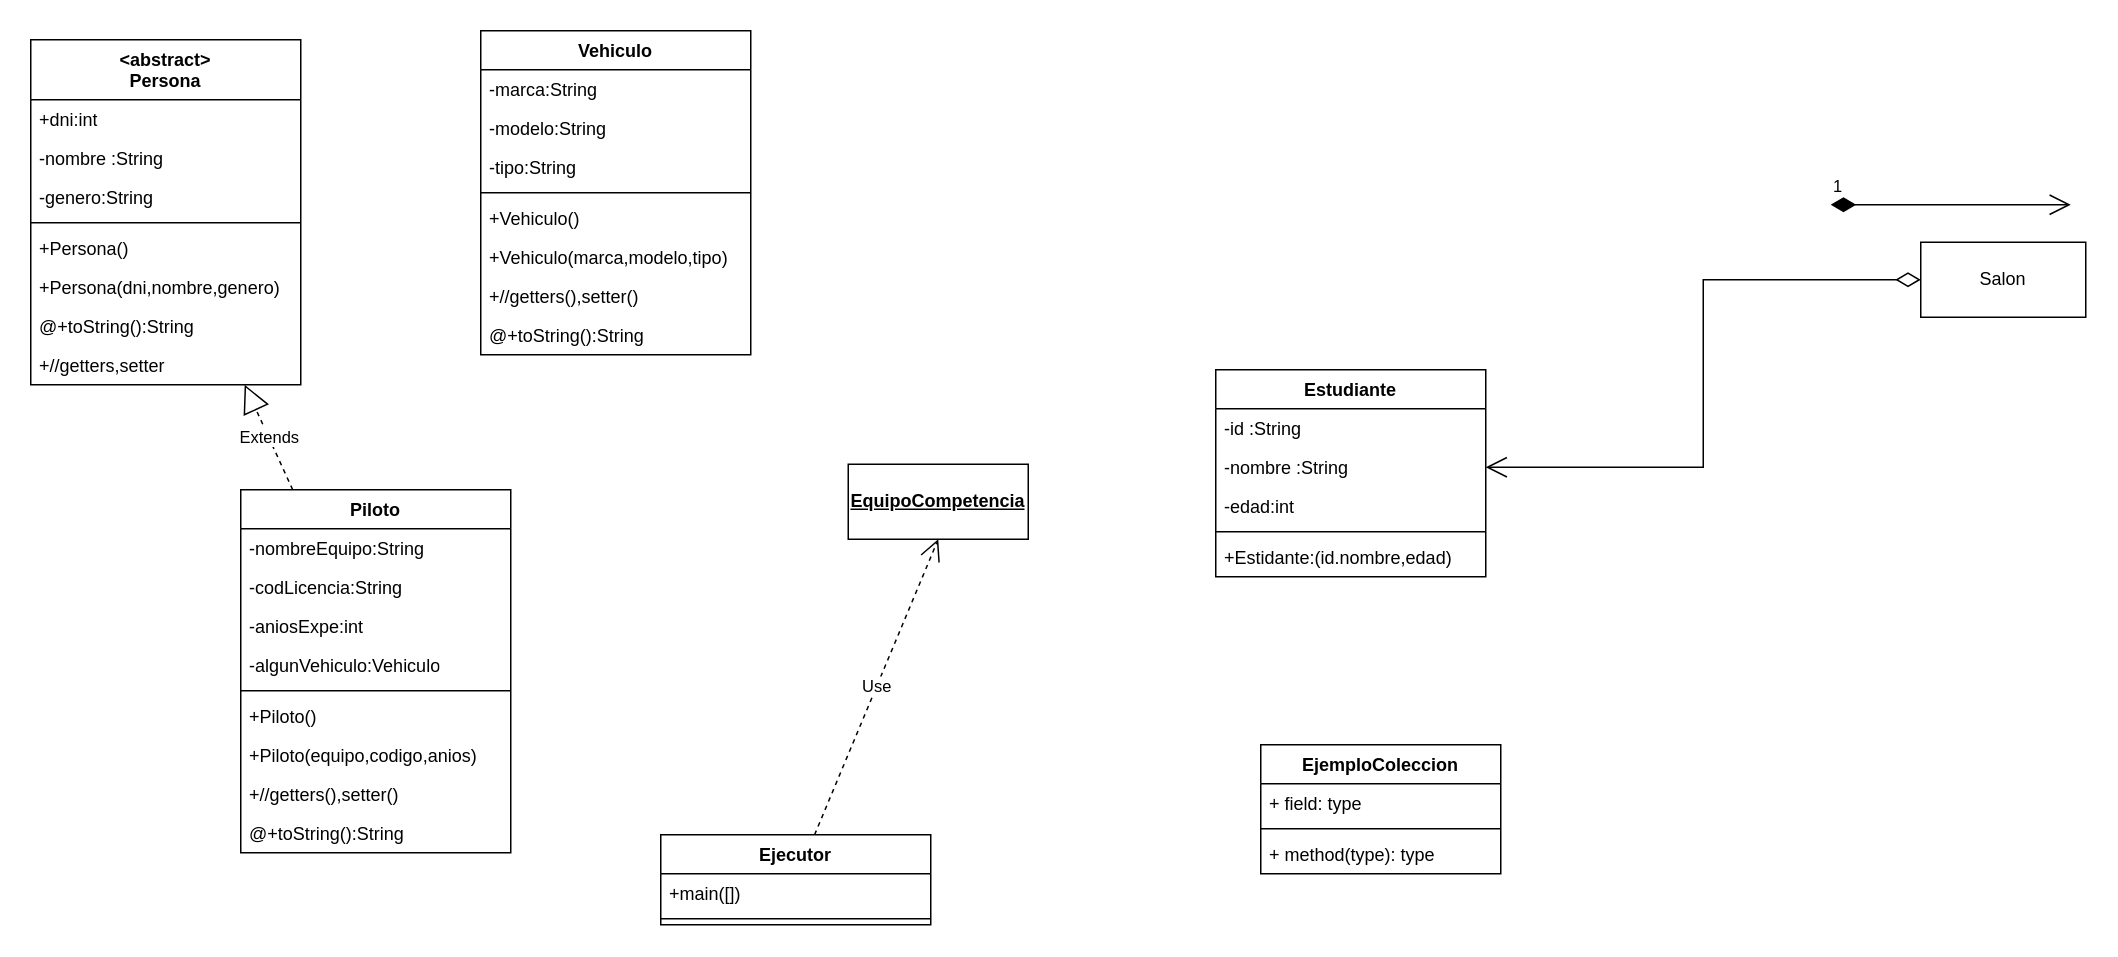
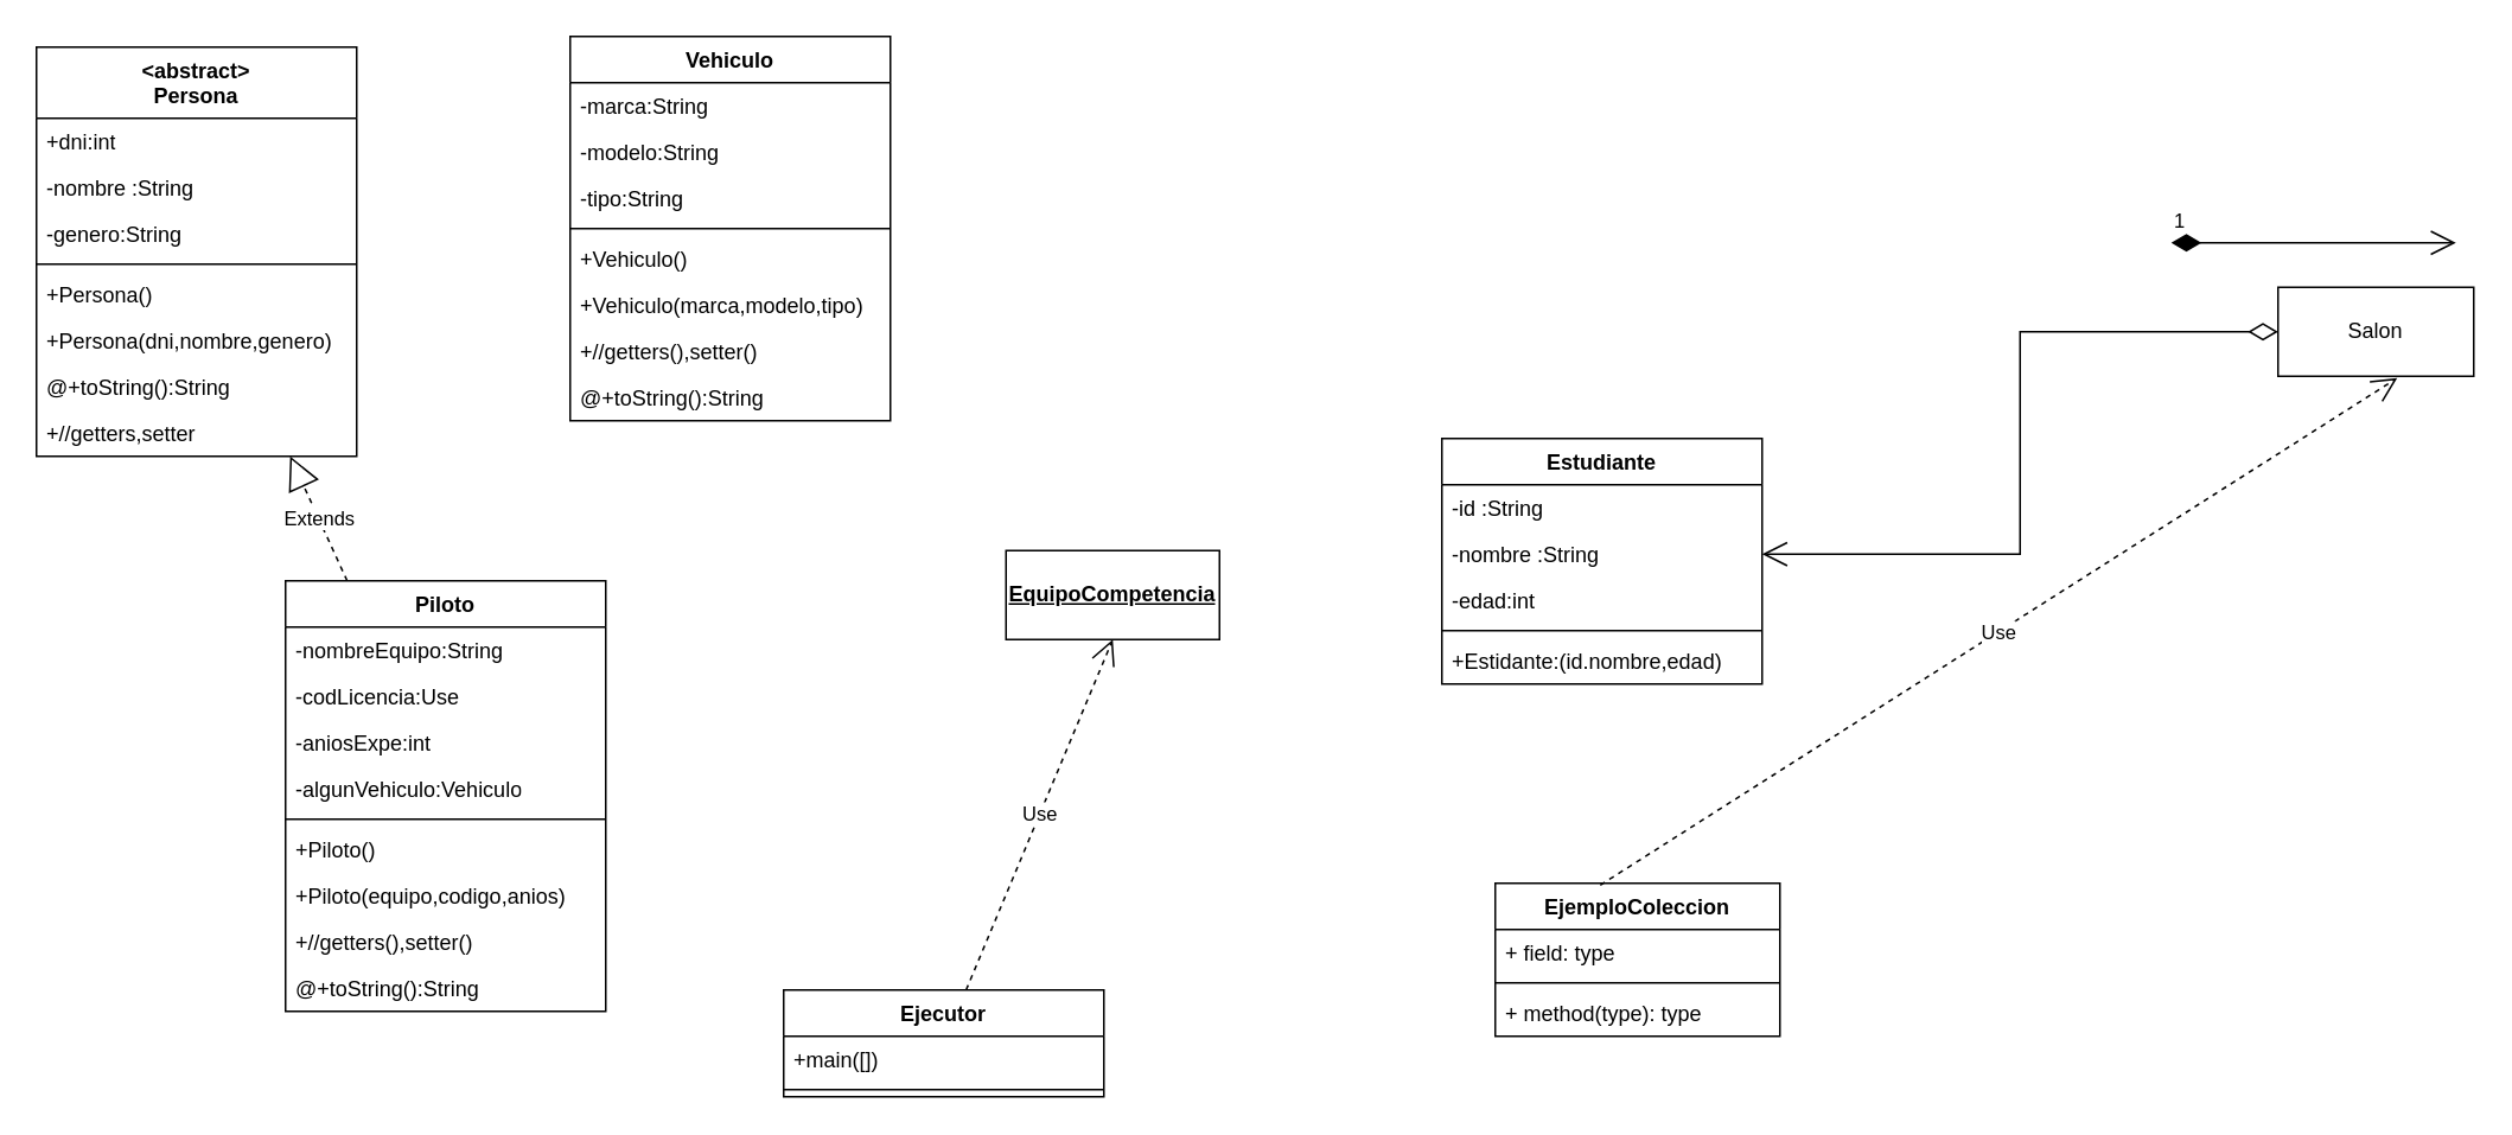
  <mxCell id="0" />
  <mxCell id="1" parent="0" />
  <mxCell id="2" value="1" style="endArrow=open;html=1;endSize=12;startArrow=diamondThin;startSize=14;startFill=0;edgeStyle=orthogonalEdgeStyle;align=left;verticalAlign=bottom;rounded=0;exitX=0;exitY=0.5;exitDx=0;exitDy=0;entryX=1;entryY=0.5;entryDx=0;entryDy=0;" edge="1" parent="1" source="10" target="6"><mxGeometry x="-1" y="3" relative="1" as="geometry"><mxPoint x="980" y="176" as="sourcePoint" /><mxPoint x="1140" y="176" as="targetPoint" /></mxGeometry></mxCell>
  <mxCell id="3" value="1" style="endArrow=open;html=1;endSize=12;startArrow=diamondThin;startSize=14;startFill=1;edgeStyle=orthogonalEdgeStyle;align=left;verticalAlign=bottom;rounded=0;" edge="1" parent="1"><mxGeometry x="-1" y="3" relative="1" as="geometry"><mxPoint x="1220" y="136" as="sourcePoint" /><mxPoint x="1380" y="136" as="targetPoint" /></mxGeometry></mxCell>
  <mxCell id="4" value="Estudiante" style="swimlane;fontStyle=1;align=center;verticalAlign=top;childLayout=stackLayout;horizontal=1;startSize=26;horizontalStack=0;resizeParent=1;resizeParentMax=0;resizeLast=0;collapsible=1;marginBottom=0;whiteSpace=wrap;html=1;" vertex="1" parent="1"><mxGeometry x="810" y="246" width="180" height="138" as="geometry" /></mxCell>
  <mxCell id="5" value="-id :String&lt;div&gt;&lt;br&gt;&lt;/div&gt;" style="text;strokeColor=none;fillColor=none;align=left;verticalAlign=top;spacingLeft=4;spacingRight=4;overflow=hidden;rotatable=0;points=[[0,0.5],[1,0.5]];portConstraint=eastwest;whiteSpace=wrap;html=1;" vertex="1" parent="4"><mxGeometry y="26" width="180" height="26" as="geometry" /></mxCell>
  <mxCell id="6" value="&lt;div&gt;-nombre :String&lt;/div&gt;" style="text;strokeColor=none;fillColor=none;align=left;verticalAlign=top;spacingLeft=4;spacingRight=4;overflow=hidden;rotatable=0;points=[[0,0.5],[1,0.5]];portConstraint=eastwest;whiteSpace=wrap;html=1;" vertex="1" parent="4"><mxGeometry y="52" width="180" height="26" as="geometry" /></mxCell>
  <mxCell id="7" value="&lt;div&gt;-edad:int&lt;/div&gt;" style="text;strokeColor=none;fillColor=none;align=left;verticalAlign=top;spacingLeft=4;spacingRight=4;overflow=hidden;rotatable=0;points=[[0,0.5],[1,0.5]];portConstraint=eastwest;whiteSpace=wrap;html=1;" vertex="1" parent="4"><mxGeometry y="78" width="180" height="26" as="geometry" /></mxCell>
  <mxCell id="8" value="" style="line;strokeWidth=1;fillColor=none;align=left;verticalAlign=middle;spacingTop=-1;spacingLeft=3;spacingRight=3;rotatable=0;labelPosition=right;points=[];portConstraint=eastwest;strokeColor=inherit;" vertex="1" parent="4"><mxGeometry y="104" width="180" height="8" as="geometry" /></mxCell>
  <mxCell id="9" value="+Estidante:(id.nombre,edad)" style="text;strokeColor=none;fillColor=none;align=left;verticalAlign=top;spacingLeft=4;spacingRight=4;overflow=hidden;rotatable=0;points=[[0,0.5],[1,0.5]];portConstraint=eastwest;whiteSpace=wrap;html=1;" vertex="1" parent="4"><mxGeometry y="112" width="180" height="26" as="geometry" /></mxCell>
  <mxCell id="10" value="Salon" style="html=1;whiteSpace=wrap;" vertex="1" parent="1"><mxGeometry x="1280" y="161" width="110" height="50" as="geometry" /></mxCell>
  <mxCell id="11" value="EjemploColeccion" style="swimlane;fontStyle=1;align=center;verticalAlign=top;childLayout=stackLayout;horizontal=1;startSize=26;horizontalStack=0;resizeParent=1;resizeParentMax=0;resizeLast=0;collapsible=1;marginBottom=0;whiteSpace=wrap;html=1;" vertex="1" parent="1"><mxGeometry x="840" y="496" width="160" height="86" as="geometry" /></mxCell>
  <mxCell id="12" value="+ field: type" style="text;strokeColor=none;fillColor=none;align=left;verticalAlign=top;spacingLeft=4;spacingRight=4;overflow=hidden;rotatable=0;points=[[0,0.5],[1,0.5]];portConstraint=eastwest;whiteSpace=wrap;html=1;" vertex="1" parent="11"><mxGeometry y="26" width="160" height="26" as="geometry" /></mxCell>
  <mxCell id="13" value="" style="line;strokeWidth=1;fillColor=none;align=left;verticalAlign=middle;spacingTop=-1;spacingLeft=3;spacingRight=3;rotatable=0;labelPosition=right;points=[];portConstraint=eastwest;strokeColor=inherit;" vertex="1" parent="11"><mxGeometry y="52" width="160" height="8" as="geometry" /></mxCell>
  <mxCell id="14" value="+ method(type): type" style="text;strokeColor=none;fillColor=none;align=left;verticalAlign=top;spacingLeft=4;spacingRight=4;overflow=hidden;rotatable=0;points=[[0,0.5],[1,0.5]];portConstraint=eastwest;whiteSpace=wrap;html=1;" vertex="1" parent="11"><mxGeometry y="60" width="160" height="26" as="geometry" /></mxCell>
+ <mxCell id="15" value="Use" style="endArrow=open;endSize=12;dashed=1;html=1;rounded=0;exitX=0.369;exitY=0.012;exitDx=0;exitDy=0;exitPerimeter=0;entryX=0.609;entryY=1.02;entryDx=0;entryDy=0;entryPerimeter=0;" edge="1" parent="1" source="11" target="10"><mxGeometry width="160" relative="1" as="geometry"><mxPoint x="1050" y="426" as="sourcePoint" /><mxPoint x="1210" y="426" as="targetPoint" /></mxGeometry></mxCell>
  <mxCell id="16" value="&amp;lt;abstract&amp;gt;&lt;div&gt;Persona&lt;/div&gt;" style="swimlane;fontStyle=1;align=center;verticalAlign=top;childLayout=stackLayout;horizontal=1;startSize=40;horizontalStack=0;resizeParent=1;resizeParentMax=0;resizeLast=0;collapsible=1;marginBottom=0;whiteSpace=wrap;html=1;" vertex="1" parent="1"><mxGeometry x="20" y="26" width="180" height="230" as="geometry" /></mxCell>
  <mxCell id="17" value="&lt;div&gt;+dni:int&lt;/div&gt;" style="text;strokeColor=none;fillColor=none;align=left;verticalAlign=top;spacingLeft=4;spacingRight=4;overflow=hidden;rotatable=0;points=[[0,0.5],[1,0.5]];portConstraint=eastwest;whiteSpace=wrap;html=1;" vertex="1" parent="16"><mxGeometry y="40" width="180" height="26" as="geometry" /></mxCell>
  <mxCell id="18" value="&lt;div&gt;-nombre :String&lt;/div&gt;" style="text;strokeColor=none;fillColor=none;align=left;verticalAlign=top;spacingLeft=4;spacingRight=4;overflow=hidden;rotatable=0;points=[[0,0.5],[1,0.5]];portConstraint=eastwest;whiteSpace=wrap;html=1;" vertex="1" parent="16"><mxGeometry y="66" width="180" height="26" as="geometry" /></mxCell>
  <mxCell id="19" value="&lt;div&gt;-genero:String&lt;/div&gt;" style="text;strokeColor=none;fillColor=none;align=left;verticalAlign=top;spacingLeft=4;spacingRight=4;overflow=hidden;rotatable=0;points=[[0,0.5],[1,0.5]];portConstraint=eastwest;whiteSpace=wrap;html=1;" vertex="1" parent="16"><mxGeometry y="92" width="180" height="26" as="geometry" /></mxCell>
  <mxCell id="20" value="" style="line;strokeWidth=1;fillColor=none;align=left;verticalAlign=middle;spacingTop=-1;spacingLeft=3;spacingRight=3;rotatable=0;labelPosition=right;points=[];portConstraint=eastwest;strokeColor=inherit;" vertex="1" parent="16"><mxGeometry y="118" width="180" height="8" as="geometry" /></mxCell>
  <mxCell id="21" value="+Persona()" style="text;strokeColor=none;fillColor=none;align=left;verticalAlign=top;spacingLeft=4;spacingRight=4;overflow=hidden;rotatable=0;points=[[0,0.5],[1,0.5]];portConstraint=eastwest;whiteSpace=wrap;html=1;" vertex="1" parent="16"><mxGeometry y="126" width="180" height="26" as="geometry" /></mxCell>
  <mxCell id="22" value="+Persona(dni,nombre,genero)" style="text;strokeColor=none;fillColor=none;align=left;verticalAlign=top;spacingLeft=4;spacingRight=4;overflow=hidden;rotatable=0;points=[[0,0.5],[1,0.5]];portConstraint=eastwest;whiteSpace=wrap;html=1;" vertex="1" parent="16"><mxGeometry y="152" width="180" height="26" as="geometry" /></mxCell>
  <mxCell id="23" value="@+toString():String" style="text;strokeColor=none;fillColor=none;align=left;verticalAlign=top;spacingLeft=4;spacingRight=4;overflow=hidden;rotatable=0;points=[[0,0.5],[1,0.5]];portConstraint=eastwest;whiteSpace=wrap;html=1;" vertex="1" parent="16"><mxGeometry y="178" width="180" height="26" as="geometry" /></mxCell>
  <mxCell id="24" value="+//getters,setter" style="text;strokeColor=none;fillColor=none;align=left;verticalAlign=top;spacingLeft=4;spacingRight=4;overflow=hidden;rotatable=0;points=[[0,0.5],[1,0.5]];portConstraint=eastwest;whiteSpace=wrap;html=1;" vertex="1" parent="16"><mxGeometry y="204" width="180" height="26" as="geometry" /></mxCell>
  <mxCell id="25" value="Piloto" style="swimlane;fontStyle=1;align=center;verticalAlign=top;childLayout=stackLayout;horizontal=1;startSize=26;horizontalStack=0;resizeParent=1;resizeParentMax=0;resizeLast=0;collapsible=1;marginBottom=0;whiteSpace=wrap;html=1;" vertex="1" parent="1"><mxGeometry x="160" y="326" width="180" height="242" as="geometry" /></mxCell>
  <mxCell id="26" value="&lt;div&gt;-nombreEquipo:String&lt;/div&gt;" style="text;strokeColor=none;fillColor=none;align=left;verticalAlign=top;spacingLeft=4;spacingRight=4;overflow=hidden;rotatable=0;points=[[0,0.5],[1,0.5]];portConstraint=eastwest;whiteSpace=wrap;html=1;" vertex="1" parent="25"><mxGeometry y="26" width="180" height="26" as="geometry" /></mxCell>
- <mxCell id="27" value="&lt;div&gt;-codLicencia:String&lt;/div&gt;" style="text;strokeColor=none;fillColor=none;align=left;verticalAlign=top;spacingLeft=4;spacingRight=4;overflow=hidden;rotatable=0;points=[[0,0.5],[1,0.5]];portConstraint=eastwest;whiteSpace=wrap;html=1;" vertex="1" parent="25"><mxGeometry y="52" width="180" height="26" as="geometry" /></mxCell>
+ <mxCell id="27" value="&lt;div&gt;-codLicencia:Use&lt;/div&gt;" style="text;strokeColor=none;fillColor=none;align=left;verticalAlign=top;spacingLeft=4;spacingRight=4;overflow=hidden;rotatable=0;points=[[0,0.5],[1,0.5]];portConstraint=eastwest;whiteSpace=wrap;html=1;" vertex="1" parent="25"><mxGeometry y="52" width="180" height="26" as="geometry" /></mxCell>
  <mxCell id="28" value="&lt;div&gt;-aniosExpe:int&lt;/div&gt;" style="text;strokeColor=none;fillColor=none;align=left;verticalAlign=top;spacingLeft=4;spacingRight=4;overflow=hidden;rotatable=0;points=[[0,0.5],[1,0.5]];portConstraint=eastwest;whiteSpace=wrap;html=1;" vertex="1" parent="25"><mxGeometry y="78" width="180" height="26" as="geometry" /></mxCell>
  <mxCell id="29" value="&lt;div&gt;-algunVehiculo:Vehiculo&lt;/div&gt;" style="text;strokeColor=none;fillColor=none;align=left;verticalAlign=top;spacingLeft=4;spacingRight=4;overflow=hidden;rotatable=0;points=[[0,0.5],[1,0.5]];portConstraint=eastwest;whiteSpace=wrap;html=1;" vertex="1" parent="25"><mxGeometry y="104" width="180" height="26" as="geometry" /></mxCell>
  <mxCell id="30" value="" style="line;strokeWidth=1;fillColor=none;align=left;verticalAlign=middle;spacingTop=-1;spacingLeft=3;spacingRight=3;rotatable=0;labelPosition=right;points=[];portConstraint=eastwest;strokeColor=inherit;" vertex="1" parent="25"><mxGeometry y="130" width="180" height="8" as="geometry" /></mxCell>
  <mxCell id="31" value="+Piloto()" style="text;strokeColor=none;fillColor=none;align=left;verticalAlign=top;spacingLeft=4;spacingRight=4;overflow=hidden;rotatable=0;points=[[0,0.5],[1,0.5]];portConstraint=eastwest;whiteSpace=wrap;html=1;" vertex="1" parent="25"><mxGeometry y="138" width="180" height="26" as="geometry" /></mxCell>
  <mxCell id="32" value="+Piloto(equipo,codigo,anios)" style="text;strokeColor=none;fillColor=none;align=left;verticalAlign=top;spacingLeft=4;spacingRight=4;overflow=hidden;rotatable=0;points=[[0,0.5],[1,0.5]];portConstraint=eastwest;whiteSpace=wrap;html=1;" vertex="1" parent="25"><mxGeometry y="164" width="180" height="26" as="geometry" /></mxCell>
  <mxCell id="33" value="+//getters(),setter()" style="text;strokeColor=none;fillColor=none;align=left;verticalAlign=top;spacingLeft=4;spacingRight=4;overflow=hidden;rotatable=0;points=[[0,0.5],[1,0.5]];portConstraint=eastwest;whiteSpace=wrap;html=1;" vertex="1" parent="25"><mxGeometry y="190" width="180" height="26" as="geometry" /></mxCell>
  <mxCell id="34" value="@+toString():String" style="text;strokeColor=none;fillColor=none;align=left;verticalAlign=top;spacingLeft=4;spacingRight=4;overflow=hidden;rotatable=0;points=[[0,0.5],[1,0.5]];portConstraint=eastwest;whiteSpace=wrap;html=1;" vertex="1" parent="25"><mxGeometry y="216" width="180" height="26" as="geometry" /></mxCell>
  <mxCell id="35" value="Vehiculo" style="swimlane;fontStyle=1;align=center;verticalAlign=top;childLayout=stackLayout;horizontal=1;startSize=26;horizontalStack=0;resizeParent=1;resizeParentMax=0;resizeLast=0;collapsible=1;marginBottom=0;whiteSpace=wrap;html=1;" vertex="1" parent="1"><mxGeometry x="320" y="20" width="180" height="216" as="geometry" /></mxCell>
  <mxCell id="36" value="&lt;div&gt;-marca:String&lt;/div&gt;" style="text;strokeColor=none;fillColor=none;align=left;verticalAlign=top;spacingLeft=4;spacingRight=4;overflow=hidden;rotatable=0;points=[[0,0.5],[1,0.5]];portConstraint=eastwest;whiteSpace=wrap;html=1;" vertex="1" parent="35"><mxGeometry y="26" width="180" height="26" as="geometry" /></mxCell>
  <mxCell id="37" value="&lt;div&gt;-modelo:String&lt;/div&gt;" style="text;strokeColor=none;fillColor=none;align=left;verticalAlign=top;spacingLeft=4;spacingRight=4;overflow=hidden;rotatable=0;points=[[0,0.5],[1,0.5]];portConstraint=eastwest;whiteSpace=wrap;html=1;" vertex="1" parent="35"><mxGeometry y="52" width="180" height="26" as="geometry" /></mxCell>
  <mxCell id="38" value="&lt;div&gt;-tipo:String&lt;/div&gt;" style="text;strokeColor=none;fillColor=none;align=left;verticalAlign=top;spacingLeft=4;spacingRight=4;overflow=hidden;rotatable=0;points=[[0,0.5],[1,0.5]];portConstraint=eastwest;whiteSpace=wrap;html=1;" vertex="1" parent="35"><mxGeometry y="78" width="180" height="26" as="geometry" /></mxCell>
  <mxCell id="39" value="" style="line;strokeWidth=1;fillColor=none;align=left;verticalAlign=middle;spacingTop=-1;spacingLeft=3;spacingRight=3;rotatable=0;labelPosition=right;points=[];portConstraint=eastwest;strokeColor=inherit;" vertex="1" parent="35"><mxGeometry y="104" width="180" height="8" as="geometry" /></mxCell>
  <mxCell id="40" value="+Vehiculo()" style="text;strokeColor=none;fillColor=none;align=left;verticalAlign=top;spacingLeft=4;spacingRight=4;overflow=hidden;rotatable=0;points=[[0,0.5],[1,0.5]];portConstraint=eastwest;whiteSpace=wrap;html=1;" vertex="1" parent="35"><mxGeometry y="112" width="180" height="26" as="geometry" /></mxCell>
  <mxCell id="41" value="+Vehiculo(marca,modelo,tipo)" style="text;strokeColor=none;fillColor=none;align=left;verticalAlign=top;spacingLeft=4;spacingRight=4;overflow=hidden;rotatable=0;points=[[0,0.5],[1,0.5]];portConstraint=eastwest;whiteSpace=wrap;html=1;" vertex="1" parent="35"><mxGeometry y="138" width="180" height="26" as="geometry" /></mxCell>
  <mxCell id="42" value="+//getters(),setter()" style="text;strokeColor=none;fillColor=none;align=left;verticalAlign=top;spacingLeft=4;spacingRight=4;overflow=hidden;rotatable=0;points=[[0,0.5],[1,0.5]];portConstraint=eastwest;whiteSpace=wrap;html=1;" vertex="1" parent="35"><mxGeometry y="164" width="180" height="26" as="geometry" /></mxCell>
  <mxCell id="43" value="@+toString():String" style="text;strokeColor=none;fillColor=none;align=left;verticalAlign=top;spacingLeft=4;spacingRight=4;overflow=hidden;rotatable=0;points=[[0,0.5],[1,0.5]];portConstraint=eastwest;whiteSpace=wrap;html=1;" vertex="1" parent="35"><mxGeometry y="190" width="180" height="26" as="geometry" /></mxCell>
  <mxCell id="44" value="Ejecutor" style="swimlane;fontStyle=1;align=center;verticalAlign=top;childLayout=stackLayout;horizontal=1;startSize=26;horizontalStack=0;resizeParent=1;resizeParentMax=0;resizeLast=0;collapsible=1;marginBottom=0;whiteSpace=wrap;html=1;" vertex="1" parent="1"><mxGeometry x="440" y="556" width="180" height="60" as="geometry" /></mxCell>
  <mxCell id="45" value="&lt;div&gt;+main([])&lt;/div&gt;" style="text;strokeColor=none;fillColor=none;align=left;verticalAlign=top;spacingLeft=4;spacingRight=4;overflow=hidden;rotatable=0;points=[[0,0.5],[1,0.5]];portConstraint=eastwest;whiteSpace=wrap;html=1;" vertex="1" parent="44"><mxGeometry y="26" width="180" height="26" as="geometry" /></mxCell>
  <mxCell id="46" value="" style="line;strokeWidth=1;fillColor=none;align=left;verticalAlign=middle;spacingTop=-1;spacingLeft=3;spacingRight=3;rotatable=0;labelPosition=right;points=[];portConstraint=eastwest;strokeColor=inherit;" vertex="1" parent="44"><mxGeometry y="52" width="180" height="8" as="geometry" /></mxCell>
  <mxCell id="47" value="Extends" style="endArrow=block;endSize=16;endFill=0;html=1;rounded=0;dashed=1;" edge="1" parent="1" source="25" target="16"><mxGeometry width="160" relative="1" as="geometry"><mxPoint x="440" y="296" as="sourcePoint" /><mxPoint x="600" y="296" as="targetPoint" /></mxGeometry></mxCell>
  <mxCell id="48" value="&lt;span style=&quot;font-weight: 700;&quot;&gt;&lt;u&gt;EquipoCompetencia&lt;/u&gt;&lt;/span&gt;" style="html=1;whiteSpace=wrap;" vertex="1" parent="1"><mxGeometry x="565" y="309" width="120" height="50" as="geometry" /></mxCell>
  <mxCell id="49" value="Use" style="endArrow=open;endSize=12;dashed=1;html=1;rounded=0;entryX=0.5;entryY=1;entryDx=0;entryDy=0;" edge="1" parent="1" source="44" target="48"><mxGeometry width="160" relative="1" as="geometry"><mxPoint x="560" y="456" as="sourcePoint" /><mxPoint x="580" y="466" as="targetPoint" /></mxGeometry></mxCell>
